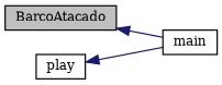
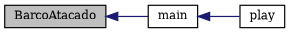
  digraph {
    fontname="DejaVu Serif"
    rankdir=LR
    node [color=black fillcolor=white fontname="DejaVu Serif" fontsize=10 shape=record style=filled]
    edge [color=midnightblue dir=back fontname="DejaVu Serif" fontsize=10 labelfontname=Helvetica labelfontsize=10 style=solid]
    n1 [fillcolor=grey75 fontcolor=black height=0.2 label=BarcoAtacado width=0.4]
    n2 [height=0.2 label=main width=0.4]
    n3 [height=0.2 label=play width=0.4]
    n1 -> n2
-   n3 -> n2
+   n2 -> n3
  }
